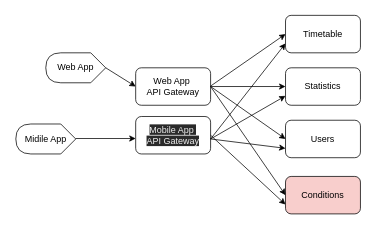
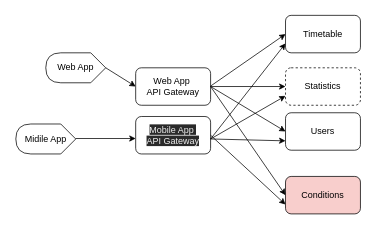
  <mxCell id="0" />
  <mxCell id="1" parent="0" />
  <mxCell id="2" value="Web App" style="shape=display;whiteSpace=wrap;html=1;direction=west;" vertex="1" parent="1"><mxGeometry x="60" y="70" width="80" height="40" as="geometry" /></mxCell>
  <mxCell id="3" value="Midile App" style="shape=display;whiteSpace=wrap;html=1;direction=west;" vertex="1" parent="1"><mxGeometry x="20" y="165" width="80" height="40" as="geometry" /></mxCell>
  <mxCell id="4" value="" style="endArrow=classic;html=1;exitX=0;exitY=0.5;exitDx=0;exitDy=0;exitPerimeter=0;" edge="1" parent="1" source="2"><mxGeometry width="50" height="50" relative="1" as="geometry"><mxPoint x="180" y="255" as="sourcePoint" /><mxPoint x="180" y="115" as="targetPoint" /></mxGeometry></mxCell>
  <mxCell id="5" value="" style="endArrow=classic;html=1;exitX=0;exitY=0.5;exitDx=0;exitDy=0;exitPerimeter=0;" edge="1" parent="1"><mxGeometry width="50" height="50" relative="1" as="geometry"><mxPoint x="100" y="184.38" as="sourcePoint" /><mxPoint x="180" y="184.38" as="targetPoint" /></mxGeometry></mxCell>
  <mxCell id="6" value="Web App&amp;nbsp;&lt;br&gt;API Gateway" style="rounded=1;whiteSpace=wrap;html=1;" vertex="1" parent="1"><mxGeometry x="180" y="90" width="100" height="50" as="geometry" /></mxCell>
  <mxCell id="7" value="&lt;span style=&quot;color: rgb(240 , 240 , 240) ; font-family: &amp;#34;helvetica&amp;#34; ; font-size: 12px ; font-style: normal ; font-weight: 400 ; letter-spacing: normal ; text-align: center ; text-indent: 0px ; text-transform: none ; word-spacing: 0px ; background-color: rgb(42 , 42 , 42) ; display: inline ; float: none&quot;&gt;Mobile App&amp;nbsp;&lt;/span&gt;&lt;br style=&quot;color: rgb(240 , 240 , 240) ; font-family: &amp;#34;helvetica&amp;#34; ; font-size: 12px ; font-style: normal ; font-weight: 400 ; letter-spacing: normal ; text-align: center ; text-indent: 0px ; text-transform: none ; word-spacing: 0px ; background-color: rgb(42 , 42 , 42)&quot;&gt;&lt;span style=&quot;color: rgb(240 , 240 , 240) ; font-family: &amp;#34;helvetica&amp;#34; ; font-size: 12px ; font-style: normal ; font-weight: 400 ; letter-spacing: normal ; text-align: center ; text-indent: 0px ; text-transform: none ; word-spacing: 0px ; background-color: rgb(42 , 42 , 42) ; display: inline ; float: none&quot;&gt;API Gateway&lt;/span&gt;" style="rounded=1;whiteSpace=wrap;html=1;" vertex="1" parent="1"><mxGeometry x="180" y="155" width="100" height="50" as="geometry" /></mxCell>
  <mxCell id="8" value="" style="endArrow=classic;html=1;exitX=0;exitY=0.5;exitDx=0;exitDy=0;exitPerimeter=0;entryX=0;entryY=0.5;entryDx=0;entryDy=0;" edge="1" parent="1" target="10"><mxGeometry width="50" height="50" relative="1" as="geometry"><mxPoint x="280" y="114.38" as="sourcePoint" /><mxPoint x="360" y="114.38" as="targetPoint" /></mxGeometry></mxCell>
  <mxCell id="9" value="" style="endArrow=classic;html=1;entryX=0;entryY=0.75;entryDx=0;entryDy=0;" edge="1" parent="1" target="10"><mxGeometry width="50" height="50" relative="1" as="geometry"><mxPoint x="280" y="185" as="sourcePoint" /><mxPoint x="360" y="179.38" as="targetPoint" /></mxGeometry></mxCell>
  <mxCell id="10" value="Timetable&lt;br&gt;" style="rounded=1;whiteSpace=wrap;html=1;" vertex="1" parent="1"><mxGeometry x="380" y="20" width="100" height="50" as="geometry" /></mxCell>
- <mxCell id="11" value="Statistics&lt;br&gt;" style="rounded=1;whiteSpace=wrap;html=1;" vertex="1" parent="1"><mxGeometry x="380" y="90" width="100" height="50" as="geometry" /></mxCell>
- <mxCell id="12" value="Users&lt;br&gt;" style="rounded=1;whiteSpace=wrap;html=1;" vertex="1" parent="1"><mxGeometry x="380" y="160" width="100" height="50" as="geometry" /></mxCell>
+ <mxCell id="11" value="Statistics&lt;br&gt;" style="rounded=1;whiteSpace=wrap;html=1;dashed=1;" vertex="1" parent="1"><mxGeometry x="380" y="90" width="100" height="50" as="geometry" /></mxCell>
+ <mxCell id="12" value="Users&lt;br&gt;" style="rounded=1;whiteSpace=wrap;html=1;" vertex="1" parent="1"><mxGeometry x="380" y="150" width="100" height="50" as="geometry" /></mxCell>
  <mxCell id="13" value="Conditions&lt;br&gt;" style="rounded=1;whiteSpace=wrap;html=1;fillColor=#f8cecc;" vertex="1" parent="1"><mxGeometry x="380" y="235" width="100" height="50" as="geometry" /></mxCell>
  <mxCell id="14" value="" style="endArrow=classic;html=1;entryX=0;entryY=0.5;entryDx=0;entryDy=0;" edge="1" parent="1" target="11"><mxGeometry width="50" height="50" relative="1" as="geometry"><mxPoint x="280" y="115" as="sourcePoint" /><mxPoint x="390" y="55" as="targetPoint" /></mxGeometry></mxCell>
  <mxCell id="15" value="" style="endArrow=classic;html=1;entryX=0;entryY=0.5;entryDx=0;entryDy=0;" edge="1" parent="1" target="12"><mxGeometry width="50" height="50" relative="1" as="geometry"><mxPoint x="280" y="115" as="sourcePoint" /><mxPoint x="400" y="65" as="targetPoint" /></mxGeometry></mxCell>
  <mxCell id="16" value="" style="endArrow=classic;html=1;entryX=0;entryY=0.5;entryDx=0;entryDy=0;" edge="1" parent="1" target="13"><mxGeometry width="50" height="50" relative="1" as="geometry"><mxPoint x="280" y="115" as="sourcePoint" /><mxPoint x="410" y="75" as="targetPoint" /></mxGeometry></mxCell>
  <mxCell id="17" value="" style="endArrow=classic;html=1;entryX=0;entryY=0.75;entryDx=0;entryDy=0;" edge="1" parent="1" target="11"><mxGeometry width="50" height="50" relative="1" as="geometry"><mxPoint x="280" y="185" as="sourcePoint" /><mxPoint x="390" y="67.5" as="targetPoint" /></mxGeometry></mxCell>
  <mxCell id="18" value="" style="endArrow=classic;html=1;entryX=0;entryY=0.75;entryDx=0;entryDy=0;" edge="1" parent="1" target="12"><mxGeometry width="50" height="50" relative="1" as="geometry"><mxPoint x="280" y="185" as="sourcePoint" /><mxPoint x="400" y="77.5" as="targetPoint" /></mxGeometry></mxCell>
  <mxCell id="19" value="" style="endArrow=classic;html=1;exitX=1;exitY=0.5;exitDx=0;exitDy=0;entryX=0;entryY=0.75;entryDx=0;entryDy=0;" edge="1" parent="1" source="7" target="13"><mxGeometry width="50" height="50" relative="1" as="geometry"><mxPoint x="310" y="209.38" as="sourcePoint" /><mxPoint x="410" y="87.5" as="targetPoint" /></mxGeometry></mxCell>
